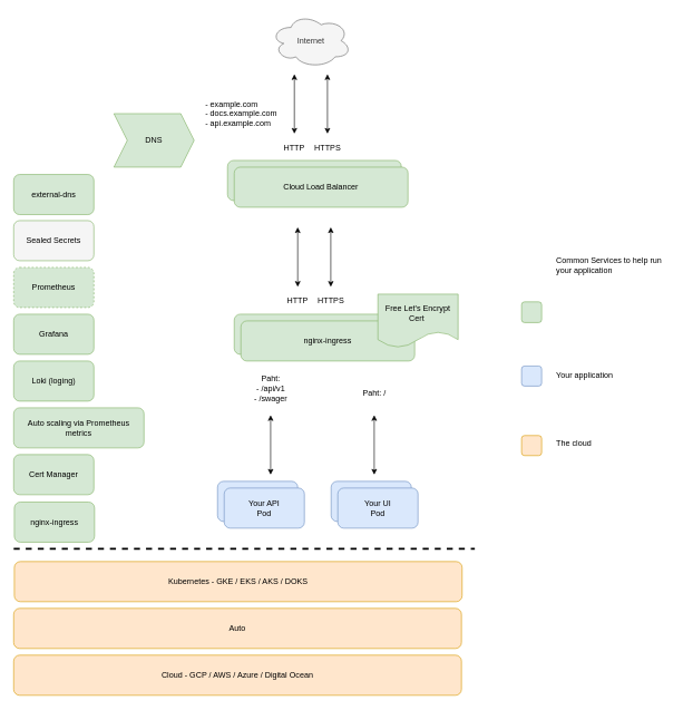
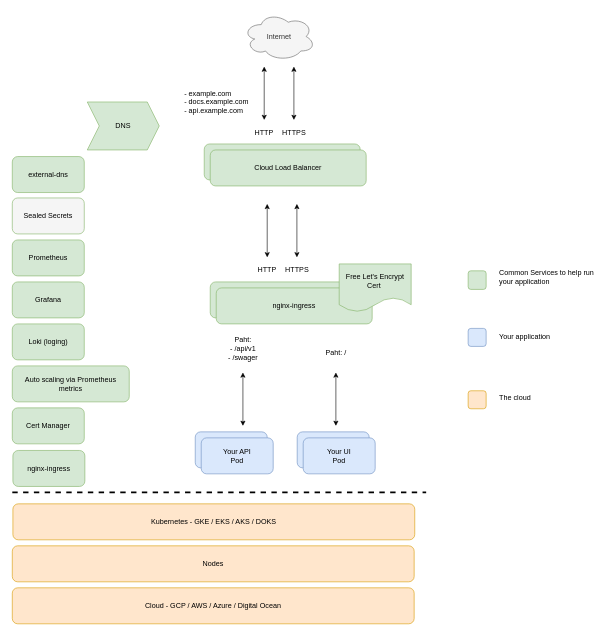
  <mxCell id="0" />
  <mxCell id="1" parent="0" />
  <mxCell id="2" value="Your API" style="rounded=1;whiteSpace=wrap;html=1;fillColor=#dae8fc;strokeColor=#6c8ebf;" parent="1" vertex="1"><mxGeometry x="325" y="719" width="120" height="60" as="geometry" /></mxCell>
  <mxCell id="3" value="Your UI" style="rounded=1;whiteSpace=wrap;html=1;fillColor=#dae8fc;strokeColor=#6c8ebf;" parent="1" vertex="1"><mxGeometry x="495" y="719" width="120" height="60" as="geometry" /></mxCell>
  <mxCell id="4" value="Internet" style="ellipse;shape=cloud;whiteSpace=wrap;html=1;fillColor=#f5f5f5;strokeColor=#666666;fontColor=#333333;" parent="1" vertex="1"><mxGeometry x="405" y="20" width="120" height="80" as="geometry" /></mxCell>
  <mxCell id="5" value="Cloud Load Balancer" style="rounded=1;whiteSpace=wrap;html=1;fillColor=#d5e8d4;strokeColor=#82b366;" parent="1" vertex="1"><mxGeometry x="340" y="239" width="260" height="60" as="geometry" /></mxCell>
  <mxCell id="6" value="HTTP" style="text;html=1;strokeColor=none;fillColor=none;align=center;verticalAlign=middle;whiteSpace=wrap;rounded=0;" parent="1" vertex="1"><mxGeometry x="420" y="210" width="40" height="20" as="geometry" /></mxCell>
  <mxCell id="7" value="HTTPS" style="text;html=1;strokeColor=none;fillColor=none;align=center;verticalAlign=middle;whiteSpace=wrap;rounded=0;" parent="1" vertex="1"><mxGeometry x="470" y="210" width="40" height="20" as="geometry" /></mxCell>
- <mxCell id="8" value="DNS" style="shape=step;perimeter=stepPerimeter;whiteSpace=wrap;html=1;fixedSize=1;fillColor=#d5e8d4;strokeColor=#82b366;" parent="1" vertex="1"><mxGeometry x="170" y="169" width="120" height="80" as="geometry" /></mxCell>
+ <mxCell id="8" value="DNS" style="shape=step;perimeter=stepPerimeter;whiteSpace=wrap;html=1;fixedSize=1;fillColor=#d5e8d4;strokeColor=#82b366;" parent="1" vertex="1"><mxGeometry x="145" y="169" width="120" height="80" as="geometry" /></mxCell>
  <mxCell id="9" value="- example.com&lt;br&gt;- docs.example.com&lt;br&gt;- api.example.com" style="text;html=1;strokeColor=none;fillColor=none;align=left;verticalAlign=middle;whiteSpace=wrap;rounded=0;" parent="1" vertex="1"><mxGeometry x="305" y="159" width="140" height="20" as="geometry" /></mxCell>
  <mxCell id="10" value="Cloud Load Balancer" style="rounded=1;whiteSpace=wrap;html=1;fillColor=#d5e8d4;strokeColor=#82b366;" parent="1" vertex="1"><mxGeometry x="350" y="249" width="260" height="60" as="geometry" /></mxCell>
  <mxCell id="11" value="nginx-ingress" style="rounded=1;whiteSpace=wrap;html=1;fillColor=#d5e8d4;strokeColor=#82b366;" parent="1" vertex="1"><mxGeometry x="350" y="469" width="260" height="60" as="geometry" /></mxCell>
  <mxCell id="12" value="nginx-ingress" style="rounded=1;whiteSpace=wrap;html=1;fillColor=#d5e8d4;strokeColor=#82b366;" parent="1" vertex="1"><mxGeometry x="360" y="479" width="260" height="60" as="geometry" /></mxCell>
  <mxCell id="13" value="Your API&lt;br&gt;Pod" style="rounded=1;whiteSpace=wrap;html=1;fillColor=#dae8fc;strokeColor=#6c8ebf;" parent="1" vertex="1"><mxGeometry x="335" y="729" width="120" height="60" as="geometry" /></mxCell>
  <mxCell id="14" value="Your UI&lt;br&gt;Pod" style="rounded=1;whiteSpace=wrap;html=1;fillColor=#dae8fc;strokeColor=#6c8ebf;" parent="1" vertex="1"><mxGeometry x="505" y="729" width="120" height="60" as="geometry" /></mxCell>
  <mxCell id="15" value="Paht: &lt;br&gt;- /api/v1&lt;br&gt;- /swager" style="text;html=1;strokeColor=none;fillColor=none;align=center;verticalAlign=middle;whiteSpace=wrap;rounded=0;" parent="1" vertex="1"><mxGeometry x="365" y="570" width="80" height="20" as="geometry" /></mxCell>
  <mxCell id="16" value="Paht: /" style="text;html=1;strokeColor=none;fillColor=none;align=center;verticalAlign=middle;whiteSpace=wrap;rounded=0;" parent="1" vertex="1"><mxGeometry x="520" y="578" width="80" height="20" as="geometry" /></mxCell>
- <mxCell id="17" value="Prometheus" style="rounded=1;whiteSpace=wrap;html=1;fillColor=#d5e8d4;strokeColor=#82b366;dashed=1;" parent="1" vertex="1"><mxGeometry x="20" y="399" width="120" height="60" as="geometry" /></mxCell>
+ <mxCell id="17" value="Prometheus" style="rounded=1;whiteSpace=wrap;html=1;fillColor=#d5e8d4;strokeColor=#82b366;" parent="1" vertex="1"><mxGeometry x="20" y="399" width="120" height="60" as="geometry" /></mxCell>
  <mxCell id="18" value="Grafana" style="rounded=1;whiteSpace=wrap;html=1;fillColor=#d5e8d4;strokeColor=#82b366;" parent="1" vertex="1"><mxGeometry x="20" y="469" width="120" height="60" as="geometry" /></mxCell>
  <mxCell id="19" value="Loki (loging)" style="rounded=1;whiteSpace=wrap;html=1;fillColor=#d5e8d4;strokeColor=#82b366;" parent="1" vertex="1"><mxGeometry x="20" y="539" width="120" height="60" as="geometry" /></mxCell>
  <mxCell id="20" value="Auto scaling via Prometheus metrics" style="rounded=1;whiteSpace=wrap;html=1;fillColor=#d5e8d4;strokeColor=#82b366;" parent="1" vertex="1"><mxGeometry x="20" y="609" width="195" height="60" as="geometry" /></mxCell>
  <mxCell id="21" value="Sealed Secrets" style="rounded=1;whiteSpace=wrap;html=1;fillColor=#f5f5f5;strokeColor=#82b366;" parent="1" vertex="1"><mxGeometry x="20" y="329" width="120" height="60" as="geometry" /></mxCell>
  <mxCell id="22" value="Cert Manager" style="rounded=1;whiteSpace=wrap;html=1;fillColor=#d5e8d4;strokeColor=#82b366;" parent="1" vertex="1"><mxGeometry x="20" y="679" width="120" height="60" as="geometry" /></mxCell>
  <mxCell id="23" value="Kubernetes - GKE / EKS / AKS / DOKS" style="rounded=1;whiteSpace=wrap;html=1;fillColor=#ffe6cc;strokeColor=#d79b00;" parent="1" vertex="1"><mxGeometry x="21" y="839" width="670" height="60" as="geometry" /></mxCell>
- <mxCell id="24" value="Auto" style="rounded=1;whiteSpace=wrap;html=1;fillColor=#ffe6cc;strokeColor=#d79b00;" parent="1" vertex="1"><mxGeometry x="20" y="909" width="670" height="60" as="geometry" /></mxCell>
+ <mxCell id="24" value="Nodes" style="rounded=1;whiteSpace=wrap;html=1;fillColor=#ffe6cc;strokeColor=#d79b00;" parent="1" vertex="1"><mxGeometry x="20" y="909" width="670" height="60" as="geometry" /></mxCell>
  <mxCell id="25" value="Cloud - GCP / AWS / Azure / Digital Ocean" style="rounded=1;whiteSpace=wrap;html=1;fillColor=#ffe6cc;strokeColor=#d79b00;" parent="1" vertex="1"><mxGeometry x="20" y="979" width="670" height="60" as="geometry" /></mxCell>
  <mxCell id="26" value="" style="endArrow=none;dashed=1;html=1;strokeWidth=3;" parent="1" edge="1"><mxGeometry width="50" height="50" relative="1" as="geometry"><mxPoint x="20" y="820" as="sourcePoint" /><mxPoint x="710" y="820" as="targetPoint" /></mxGeometry></mxCell>
  <mxCell id="27" value="external-dns" style="rounded=1;whiteSpace=wrap;html=1;fillColor=#d5e8d4;strokeColor=#82b366;" parent="1" vertex="1"><mxGeometry x="20" y="260" width="120" height="60" as="geometry" /></mxCell>
  <mxCell id="28" value="nginx-ingress" style="rounded=1;whiteSpace=wrap;html=1;fillColor=#d5e8d4;strokeColor=#82b366;" parent="1" vertex="1"><mxGeometry x="21" y="750" width="120" height="60" as="geometry" /></mxCell>
  <mxCell id="29" value="" style="endArrow=classic;startArrow=classic;html=1;strokeColor=#000000;strokeWidth=1;" parent="1" edge="1"><mxGeometry width="50" height="50" relative="1" as="geometry"><mxPoint x="489.5" y="199" as="sourcePoint" /><mxPoint x="489.5" y="110" as="targetPoint" /></mxGeometry></mxCell>
  <mxCell id="30" value="" style="endArrow=classic;startArrow=classic;html=1;strokeColor=#000000;strokeWidth=1;" parent="1" edge="1"><mxGeometry width="50" height="50" relative="1" as="geometry"><mxPoint x="440" y="199" as="sourcePoint" /><mxPoint x="440" y="110" as="targetPoint" /></mxGeometry></mxCell>
  <mxCell id="31" value="HTTP" style="text;html=1;strokeColor=none;fillColor=none;align=center;verticalAlign=middle;whiteSpace=wrap;rounded=0;" parent="1" vertex="1"><mxGeometry x="425" y="439" width="40" height="20" as="geometry" /></mxCell>
  <mxCell id="32" value="HTTPS" style="text;html=1;strokeColor=none;fillColor=none;align=center;verticalAlign=middle;whiteSpace=wrap;rounded=0;" parent="1" vertex="1"><mxGeometry x="475" y="439" width="40" height="20" as="geometry" /></mxCell>
  <mxCell id="33" value="" style="endArrow=classic;startArrow=classic;html=1;strokeColor=#000000;strokeWidth=1;" parent="1" edge="1"><mxGeometry width="50" height="50" relative="1" as="geometry"><mxPoint x="494.5" y="428" as="sourcePoint" /><mxPoint x="494.5" y="339" as="targetPoint" /></mxGeometry></mxCell>
  <mxCell id="34" value="" style="endArrow=classic;startArrow=classic;html=1;strokeColor=#000000;strokeWidth=1;" parent="1" edge="1"><mxGeometry width="50" height="50" relative="1" as="geometry"><mxPoint x="445" y="428" as="sourcePoint" /><mxPoint x="445" y="339" as="targetPoint" /></mxGeometry></mxCell>
  <mxCell id="35" value="Free Let's Encrypt Cert&amp;nbsp;" style="shape=document;whiteSpace=wrap;html=1;boundedLbl=1;fillColor=#d5e8d4;strokeColor=#82b366;" parent="1" vertex="1"><mxGeometry x="565" y="439" width="120" height="80" as="geometry" /></mxCell>
  <mxCell id="36" value="" style="endArrow=classic;startArrow=classic;html=1;strokeColor=#000000;strokeWidth=1;" parent="1" edge="1"><mxGeometry width="50" height="50" relative="1" as="geometry"><mxPoint x="404.5" y="709" as="sourcePoint" /><mxPoint x="404.5" y="620" as="targetPoint" /></mxGeometry></mxCell>
  <mxCell id="37" value="" style="endArrow=classic;startArrow=classic;html=1;strokeColor=#000000;strokeWidth=1;" parent="1" edge="1"><mxGeometry width="50" height="50" relative="1" as="geometry"><mxPoint x="559.5" y="709" as="sourcePoint" /><mxPoint x="559.5" y="620" as="targetPoint" /></mxGeometry></mxCell>
  <mxCell id="38" value="" style="rounded=1;whiteSpace=wrap;html=1;fillColor=#d5e8d4;strokeColor=#82b366;" vertex="1" parent="1"><mxGeometry x="780" y="450.5" width="30" height="31" as="geometry" /></mxCell>
  <mxCell id="39" value="" style="rounded=1;whiteSpace=wrap;html=1;fillColor=#dae8fc;strokeColor=#6c8ebf;" vertex="1" parent="1"><mxGeometry x="780" y="546.5" width="30" height="30" as="geometry" /></mxCell>
  <mxCell id="40" value="" style="rounded=1;whiteSpace=wrap;html=1;fillColor=#ffe6cc;strokeColor=#d79b00;" vertex="1" parent="1"><mxGeometry x="780" y="650.5" width="30" height="30" as="geometry" /></mxCell>
- <mxCell id="41" value="Common Services to help run your application" style="text;html=1;strokeColor=none;fillColor=none;align=left;verticalAlign=middle;whiteSpace=wrap;rounded=0;" vertex="1" parent="1"><mxGeometry x="830" y="365" width="170" height="61" as="geometry" /></mxCell>
+ <mxCell id="41" value="Common Services to help run your application" style="text;html=1;strokeColor=none;fillColor=none;align=left;verticalAlign=middle;whiteSpace=wrap;rounded=0;" vertex="1" parent="1"><mxGeometry x="830" y="430" width="170" height="61" as="geometry" /></mxCell>
  <mxCell id="42" value="Your application" style="text;html=1;strokeColor=none;fillColor=none;align=left;verticalAlign=middle;whiteSpace=wrap;rounded=0;" vertex="1" parent="1"><mxGeometry x="830" y="529.5" width="170" height="61" as="geometry" /></mxCell>
  <mxCell id="43" value="The cloud" style="text;html=1;strokeColor=none;fillColor=none;align=left;verticalAlign=middle;whiteSpace=wrap;rounded=0;" vertex="1" parent="1"><mxGeometry x="830" y="631.5" width="170" height="61" as="geometry" /></mxCell>
